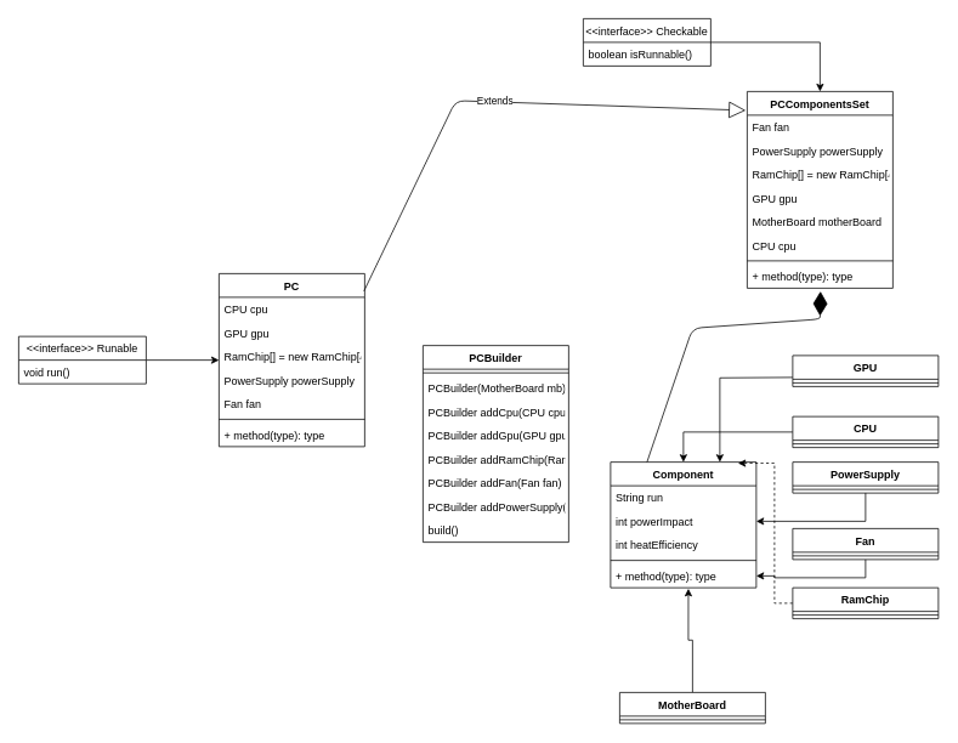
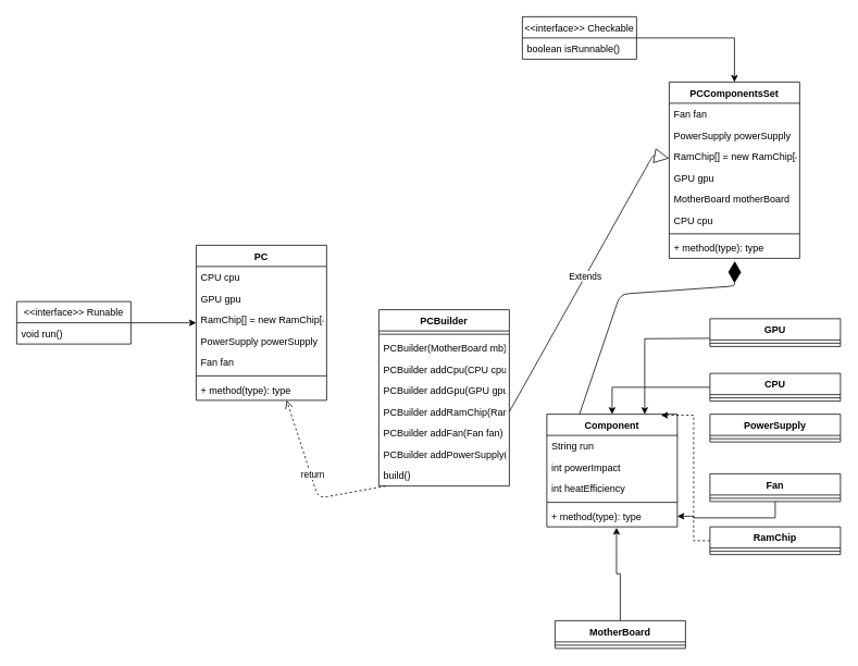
  <mxCell id="0" />
  <mxCell id="1" parent="0" />
  <mxCell id="2" value="PC" style="swimlane;fontStyle=1;align=center;verticalAlign=top;childLayout=stackLayout;horizontal=1;startSize=26;horizontalStack=0;resizeParent=1;resizeParentMax=0;resizeLast=0;collapsible=1;marginBottom=0;" vertex="1" parent="1"><mxGeometry x="240" y="300" width="160" height="190" as="geometry" /></mxCell>
  <mxCell id="3" value="CPU cpu&#10;" style="text;strokeColor=none;fillColor=none;align=left;verticalAlign=top;spacingLeft=4;spacingRight=4;overflow=hidden;rotatable=0;points=[[0,0.5],[1,0.5]];portConstraint=eastwest;" vertex="1" parent="2"><mxGeometry y="26" width="160" height="26" as="geometry" /></mxCell>
  <mxCell id="4" value="GPU gpu" style="text;strokeColor=none;fillColor=none;align=left;verticalAlign=top;spacingLeft=4;spacingRight=4;overflow=hidden;rotatable=0;points=[[0,0.5],[1,0.5]];portConstraint=eastwest;" vertex="1" parent="2"><mxGeometry y="52" width="160" height="26" as="geometry" /></mxCell>
  <mxCell id="5" value="RamChip[] = new RamChip[4]" style="text;strokeColor=none;fillColor=none;align=left;verticalAlign=top;spacingLeft=4;spacingRight=4;overflow=hidden;rotatable=0;points=[[0,0.5],[1,0.5]];portConstraint=eastwest;" vertex="1" parent="2"><mxGeometry y="78" width="160" height="26" as="geometry" /></mxCell>
  <mxCell id="6" value="PowerSupply powerSupply" style="text;strokeColor=none;fillColor=none;align=left;verticalAlign=top;spacingLeft=4;spacingRight=4;overflow=hidden;rotatable=0;points=[[0,0.5],[1,0.5]];portConstraint=eastwest;" vertex="1" parent="2"><mxGeometry y="104" width="160" height="26" as="geometry" /></mxCell>
  <mxCell id="7" value="Fan fan" style="text;strokeColor=none;fillColor=none;align=left;verticalAlign=top;spacingLeft=4;spacingRight=4;overflow=hidden;rotatable=0;points=[[0,0.5],[1,0.5]];portConstraint=eastwest;" vertex="1" parent="2"><mxGeometry y="130" width="160" height="26" as="geometry" /></mxCell>
  <mxCell id="8" value="" style="line;strokeWidth=1;fillColor=none;align=left;verticalAlign=middle;spacingTop=-1;spacingLeft=3;spacingRight=3;rotatable=0;labelPosition=right;points=[];portConstraint=eastwest;" vertex="1" parent="2"><mxGeometry y="156" width="160" height="8" as="geometry" /></mxCell>
  <mxCell id="9" value="+ method(type): type" style="text;strokeColor=none;fillColor=none;align=left;verticalAlign=top;spacingLeft=4;spacingRight=4;overflow=hidden;rotatable=0;points=[[0,0.5],[1,0.5]];portConstraint=eastwest;" vertex="1" parent="2"><mxGeometry y="164" width="160" height="26" as="geometry" /></mxCell>
  <mxCell id="10" value="PCBuilder" style="swimlane;fontStyle=1;align=center;verticalAlign=top;childLayout=stackLayout;horizontal=1;startSize=26;horizontalStack=0;resizeParent=1;resizeParentMax=0;resizeLast=0;collapsible=1;marginBottom=0;" vertex="1" parent="1"><mxGeometry x="464" y="379" width="160" height="216" as="geometry" /></mxCell>
  <mxCell id="11" value="" style="line;strokeWidth=1;fillColor=none;align=left;verticalAlign=middle;spacingTop=-1;spacingLeft=3;spacingRight=3;rotatable=0;labelPosition=right;points=[];portConstraint=eastwest;" vertex="1" parent="10"><mxGeometry y="26" width="160" height="8" as="geometry" /></mxCell>
  <mxCell id="12" value="PCBuilder(MotherBoard mb)" style="text;strokeColor=none;fillColor=none;align=left;verticalAlign=top;spacingLeft=4;spacingRight=4;overflow=hidden;rotatable=0;points=[[0,0.5],[1,0.5]];portConstraint=eastwest;" vertex="1" parent="10"><mxGeometry y="34" width="160" height="26" as="geometry" /></mxCell>
  <mxCell id="13" value="PCBuilder addCpu(CPU cpu)" style="text;strokeColor=none;fillColor=none;align=left;verticalAlign=top;spacingLeft=4;spacingRight=4;overflow=hidden;rotatable=0;points=[[0,0.5],[1,0.5]];portConstraint=eastwest;" vertex="1" parent="10"><mxGeometry y="60" width="160" height="26" as="geometry" /></mxCell>
  <mxCell id="14" value="PCBuilder addGpu(GPU gpu)" style="text;strokeColor=none;fillColor=none;align=left;verticalAlign=top;spacingLeft=4;spacingRight=4;overflow=hidden;rotatable=0;points=[[0,0.5],[1,0.5]];portConstraint=eastwest;" vertex="1" parent="10"><mxGeometry y="86" width="160" height="26" as="geometry" /></mxCell>
  <mxCell id="15" value="PCBuilder addRamChip(RamChip ramChip)" style="text;strokeColor=none;fillColor=none;align=left;verticalAlign=top;spacingLeft=4;spacingRight=4;overflow=hidden;rotatable=0;points=[[0,0.5],[1,0.5]];portConstraint=eastwest;" vertex="1" parent="10"><mxGeometry y="112" width="160" height="26" as="geometry" /></mxCell>
  <mxCell id="16" value="PCBuilder addFan(Fan fan)" style="text;strokeColor=none;fillColor=none;align=left;verticalAlign=top;spacingLeft=4;spacingRight=4;overflow=hidden;rotatable=0;points=[[0,0.5],[1,0.5]];portConstraint=eastwest;" vertex="1" parent="10"><mxGeometry y="138" width="160" height="26" as="geometry" /></mxCell>
  <mxCell id="17" value="PCBuilder addPowerSupply(PowerSupply powerSupply)" style="text;strokeColor=none;fillColor=none;align=left;verticalAlign=top;spacingLeft=4;spacingRight=4;overflow=hidden;rotatable=0;points=[[0,0.5],[1,0.5]];portConstraint=eastwest;" vertex="1" parent="10"><mxGeometry y="164" width="160" height="26" as="geometry" /></mxCell>
  <mxCell id="18" value="build()" style="text;strokeColor=none;fillColor=none;align=left;verticalAlign=top;spacingLeft=4;spacingRight=4;overflow=hidden;rotatable=0;points=[[0,0.5],[1,0.5]];portConstraint=eastwest;" vertex="1" parent="10"><mxGeometry y="190" width="160" height="26" as="geometry" /></mxCell>
  <mxCell id="19" value="Component" style="swimlane;fontStyle=1;align=center;verticalAlign=top;childLayout=stackLayout;horizontal=1;startSize=26;horizontalStack=0;resizeParent=1;resizeParentMax=0;resizeLast=0;collapsible=1;marginBottom=0;" vertex="1" parent="1"><mxGeometry x="670" y="507" width="160" height="138" as="geometry" /></mxCell>
  <mxCell id="20" value="String run" style="text;strokeColor=none;fillColor=none;align=left;verticalAlign=top;spacingLeft=4;spacingRight=4;overflow=hidden;rotatable=0;points=[[0,0.5],[1,0.5]];portConstraint=eastwest;" vertex="1" parent="19"><mxGeometry y="26" width="160" height="26" as="geometry" /></mxCell>
  <mxCell id="21" value="int powerImpact" style="text;strokeColor=none;fillColor=none;align=left;verticalAlign=top;spacingLeft=4;spacingRight=4;overflow=hidden;rotatable=0;points=[[0,0.5],[1,0.5]];portConstraint=eastwest;" vertex="1" parent="19"><mxGeometry y="52" width="160" height="26" as="geometry" /></mxCell>
  <mxCell id="22" value="int heatEfficiency" style="text;strokeColor=none;fillColor=none;align=left;verticalAlign=top;spacingLeft=4;spacingRight=4;overflow=hidden;rotatable=0;points=[[0,0.5],[1,0.5]];portConstraint=eastwest;" vertex="1" parent="19"><mxGeometry y="78" width="160" height="26" as="geometry" /></mxCell>
  <mxCell id="23" value="" style="line;strokeWidth=1;fillColor=none;align=left;verticalAlign=middle;spacingTop=-1;spacingLeft=3;spacingRight=3;rotatable=0;labelPosition=right;points=[];portConstraint=eastwest;" vertex="1" parent="19"><mxGeometry y="104" width="160" height="8" as="geometry" /></mxCell>
  <mxCell id="24" value="+ method(type): type" style="text;strokeColor=none;fillColor=none;align=left;verticalAlign=top;spacingLeft=4;spacingRight=4;overflow=hidden;rotatable=0;points=[[0,0.5],[1,0.5]];portConstraint=eastwest;" vertex="1" parent="19"><mxGeometry y="112" width="160" height="26" as="geometry" /></mxCell>
  <mxCell id="25" style="edgeStyle=orthogonalEdgeStyle;rounded=0;orthogonalLoop=1;jettySize=auto;html=1;" edge="1" parent="1" source="26" target="47"><mxGeometry relative="1" as="geometry" /></mxCell>
  <mxCell id="26" value="&lt;&lt;interface&gt;&gt; Checkable" style="swimlane;fontStyle=0;childLayout=stackLayout;horizontal=1;startSize=26;fillColor=none;horizontalStack=0;resizeParent=1;resizeParentMax=0;resizeLast=0;collapsible=1;marginBottom=0;" vertex="1" parent="1"><mxGeometry x="640" y="20" width="140" height="52" as="geometry" /></mxCell>
  <mxCell id="27" value="boolean isRunnable()" style="text;strokeColor=none;fillColor=none;align=left;verticalAlign=top;spacingLeft=4;spacingRight=4;overflow=hidden;rotatable=0;points=[[0,0.5],[1,0.5]];portConstraint=eastwest;" vertex="1" parent="26"><mxGeometry y="26" width="140" height="26" as="geometry" /></mxCell>
  <mxCell id="28" style="edgeStyle=orthogonalEdgeStyle;rounded=0;orthogonalLoop=1;jettySize=auto;html=1;" edge="1" parent="1" source="29" target="2"><mxGeometry relative="1" as="geometry" /></mxCell>
  <mxCell id="29" value="&lt;&lt;interface&gt;&gt; Runable" style="swimlane;fontStyle=0;childLayout=stackLayout;horizontal=1;startSize=26;fillColor=none;horizontalStack=0;resizeParent=1;resizeParentMax=0;resizeLast=0;collapsible=1;marginBottom=0;" vertex="1" parent="1"><mxGeometry x="20" y="369" width="140" height="52" as="geometry" /></mxCell>
  <mxCell id="30" value="void run()" style="text;strokeColor=none;fillColor=none;align=left;verticalAlign=top;spacingLeft=4;spacingRight=4;overflow=hidden;rotatable=0;points=[[0,0.5],[1,0.5]];portConstraint=eastwest;" vertex="1" parent="29"><mxGeometry y="26" width="140" height="26" as="geometry" /></mxCell>
  <mxCell id="31" style="edgeStyle=orthogonalEdgeStyle;rounded=0;orthogonalLoop=1;jettySize=auto;html=1;entryX=0.75;entryY=0;entryDx=0;entryDy=0;" edge="1" parent="1" target="19"><mxGeometry relative="1" as="geometry"><mxPoint x="870" y="414" as="sourcePoint" /></mxGeometry></mxCell>
  <mxCell id="32" value="GPU&#10;" style="swimlane;fontStyle=1;align=center;verticalAlign=top;childLayout=stackLayout;horizontal=1;startSize=26;horizontalStack=0;resizeParent=1;resizeParentMax=0;resizeLast=0;collapsible=1;marginBottom=0;" vertex="1" parent="1"><mxGeometry x="870" y="390" width="160" height="34" as="geometry" /></mxCell>
  <mxCell id="33" value="" style="line;strokeWidth=1;fillColor=none;align=left;verticalAlign=middle;spacingTop=-1;spacingLeft=3;spacingRight=3;rotatable=0;labelPosition=right;points=[];portConstraint=eastwest;" vertex="1" parent="32"><mxGeometry y="26" width="160" height="8" as="geometry" /></mxCell>
  <mxCell id="34" style="edgeStyle=orthogonalEdgeStyle;rounded=0;orthogonalLoop=1;jettySize=auto;html=1;" edge="1" parent="1" source="35" target="19"><mxGeometry relative="1" as="geometry" /></mxCell>
  <mxCell id="35" value="CPU" style="swimlane;fontStyle=1;align=center;verticalAlign=top;childLayout=stackLayout;horizontal=1;startSize=26;horizontalStack=0;resizeParent=1;resizeParentMax=0;resizeLast=0;collapsible=1;marginBottom=0;" vertex="1" parent="1"><mxGeometry x="870" y="457" width="160" height="34" as="geometry" /></mxCell>
  <mxCell id="36" value="" style="line;strokeWidth=1;fillColor=none;align=left;verticalAlign=middle;spacingTop=-1;spacingLeft=3;spacingRight=3;rotatable=0;labelPosition=right;points=[];portConstraint=eastwest;" vertex="1" parent="35"><mxGeometry y="26" width="160" height="8" as="geometry" /></mxCell>
  <mxCell id="37" style="edgeStyle=orthogonalEdgeStyle;rounded=0;orthogonalLoop=1;jettySize=auto;html=1;entryX=0.875;entryY=0.009;entryDx=0;entryDy=0;entryPerimeter=0;dashed=1;" edge="1" parent="1" source="38" target="19"><mxGeometry relative="1" as="geometry" /></mxCell>
  <mxCell id="38" value="RamChip" style="swimlane;fontStyle=1;align=center;verticalAlign=top;childLayout=stackLayout;horizontal=1;startSize=26;horizontalStack=0;resizeParent=1;resizeParentMax=0;resizeLast=0;collapsible=1;marginBottom=0;" vertex="1" parent="1"><mxGeometry x="870" y="645" width="160" height="34" as="geometry" /></mxCell>
  <mxCell id="39" value="" style="line;strokeWidth=1;fillColor=none;align=left;verticalAlign=middle;spacingTop=-1;spacingLeft=3;spacingRight=3;rotatable=0;labelPosition=right;points=[];portConstraint=eastwest;" vertex="1" parent="38"><mxGeometry y="26" width="160" height="8" as="geometry" /></mxCell>
- <mxCell id="40" style="edgeStyle=orthogonalEdgeStyle;rounded=0;orthogonalLoop=1;jettySize=auto;html=1;" edge="1" parent="1" source="41" target="21"><mxGeometry relative="1" as="geometry" /></mxCell>
  <mxCell id="41" value="PowerSupply" style="swimlane;fontStyle=1;align=center;verticalAlign=top;childLayout=stackLayout;horizontal=1;startSize=26;horizontalStack=0;resizeParent=1;resizeParentMax=0;resizeLast=0;collapsible=1;marginBottom=0;" vertex="1" parent="1"><mxGeometry x="870" y="507" width="160" height="34" as="geometry" /></mxCell>
  <mxCell id="42" value="" style="line;strokeWidth=1;fillColor=none;align=left;verticalAlign=middle;spacingTop=-1;spacingLeft=3;spacingRight=3;rotatable=0;labelPosition=right;points=[];portConstraint=eastwest;" vertex="1" parent="41"><mxGeometry y="26" width="160" height="8" as="geometry" /></mxCell>
  <mxCell id="43" style="edgeStyle=orthogonalEdgeStyle;rounded=0;orthogonalLoop=1;jettySize=auto;html=1;" edge="1" parent="1" source="44" target="24"><mxGeometry relative="1" as="geometry" /></mxCell>
  <mxCell id="44" value="Fan" style="swimlane;fontStyle=1;align=center;verticalAlign=top;childLayout=stackLayout;horizontal=1;startSize=26;horizontalStack=0;resizeParent=1;resizeParentMax=0;resizeLast=0;collapsible=1;marginBottom=0;" vertex="1" parent="1"><mxGeometry x="870" y="580" width="160" height="34" as="geometry" /></mxCell>
  <mxCell id="45" value="" style="line;strokeWidth=1;fillColor=none;align=left;verticalAlign=middle;spacingTop=-1;spacingLeft=3;spacingRight=3;rotatable=0;labelPosition=right;points=[];portConstraint=eastwest;" vertex="1" parent="44"><mxGeometry y="26" width="160" height="8" as="geometry" /></mxCell>
+ <mxCell id="46" value="return" style="html=1;verticalAlign=bottom;endArrow=open;dashed=1;endSize=8;" edge="1" parent="1" source="18" target="2"><mxGeometry relative="1" as="geometry"><mxPoint x="550" y="370" as="sourcePoint" /><mxPoint x="470" y="370" as="targetPoint" /><Array as="points"><mxPoint x="390" y="610" /></Array></mxGeometry></mxCell>
  <mxCell id="47" value="PCComponentsSet" style="swimlane;fontStyle=1;align=center;verticalAlign=top;childLayout=stackLayout;horizontal=1;startSize=26;horizontalStack=0;resizeParent=1;resizeParentMax=0;resizeLast=0;collapsible=1;marginBottom=0;" vertex="1" parent="1"><mxGeometry x="820" y="100" width="160" height="216" as="geometry" /></mxCell>
  <mxCell id="48" value="Fan fan" style="text;strokeColor=none;fillColor=none;align=left;verticalAlign=top;spacingLeft=4;spacingRight=4;overflow=hidden;rotatable=0;points=[[0,0.5],[1,0.5]];portConstraint=eastwest;" vertex="1" parent="47"><mxGeometry y="26" width="160" height="26" as="geometry" /></mxCell>
  <mxCell id="49" value="PowerSupply powerSupply" style="text;strokeColor=none;fillColor=none;align=left;verticalAlign=top;spacingLeft=4;spacingRight=4;overflow=hidden;rotatable=0;points=[[0,0.5],[1,0.5]];portConstraint=eastwest;" vertex="1" parent="47"><mxGeometry y="52" width="160" height="26" as="geometry" /></mxCell>
  <mxCell id="50" value="RamChip[] = new RamChip[4]" style="text;strokeColor=none;fillColor=none;align=left;verticalAlign=top;spacingLeft=4;spacingRight=4;overflow=hidden;rotatable=0;points=[[0,0.5],[1,0.5]];portConstraint=eastwest;" vertex="1" parent="47"><mxGeometry y="78" width="160" height="26" as="geometry" /></mxCell>
  <mxCell id="51" value="GPU gpu" style="text;strokeColor=none;fillColor=none;align=left;verticalAlign=top;spacingLeft=4;spacingRight=4;overflow=hidden;rotatable=0;points=[[0,0.5],[1,0.5]];portConstraint=eastwest;" vertex="1" parent="47"><mxGeometry y="104" width="160" height="26" as="geometry" /></mxCell>
  <mxCell id="52" value="MotherBoard motherBoard" style="text;strokeColor=none;fillColor=none;align=left;verticalAlign=top;spacingLeft=4;spacingRight=4;overflow=hidden;rotatable=0;points=[[0,0.5],[1,0.5]];portConstraint=eastwest;" vertex="1" parent="47"><mxGeometry y="130" width="160" height="26" as="geometry" /></mxCell>
  <mxCell id="53" value="CPU cpu&#10;" style="text;strokeColor=none;fillColor=none;align=left;verticalAlign=top;spacingLeft=4;spacingRight=4;overflow=hidden;rotatable=0;points=[[0,0.5],[1,0.5]];portConstraint=eastwest;" vertex="1" parent="47"><mxGeometry y="156" width="160" height="26" as="geometry" /></mxCell>
  <mxCell id="54" value="" style="line;strokeWidth=1;fillColor=none;align=left;verticalAlign=middle;spacingTop=-1;spacingLeft=3;spacingRight=3;rotatable=0;labelPosition=right;points=[];portConstraint=eastwest;" vertex="1" parent="47"><mxGeometry y="182" width="160" height="8" as="geometry" /></mxCell>
  <mxCell id="55" value="+ method(type): type" style="text;strokeColor=none;fillColor=none;align=left;verticalAlign=top;spacingLeft=4;spacingRight=4;overflow=hidden;rotatable=0;points=[[0,0.5],[1,0.5]];portConstraint=eastwest;" vertex="1" parent="47"><mxGeometry y="190" width="160" height="26" as="geometry" /></mxCell>
- <mxCell id="56" value="Extends" style="endArrow=block;endSize=16;endFill=0;html=1;exitX=0.995;exitY=0.101;exitDx=0;exitDy=0;exitPerimeter=0;entryX=-0.01;entryY=0.096;entryDx=0;entryDy=0;entryPerimeter=0;" edge="1" parent="1" source="2" target="47"><mxGeometry width="160" relative="1" as="geometry"><mxPoint x="560" y="400" as="sourcePoint" /><mxPoint x="720" y="400" as="targetPoint" /><Array as="points"><mxPoint x="500" y="110" /></Array></mxGeometry></mxCell>
+ <mxCell id="57" value="Extends" style="endArrow=block;endSize=16;endFill=0;html=1;exitX=1;exitY=0.5;exitDx=0;exitDy=0;" edge="1" parent="1" source="15" target="47"><mxGeometry width="160" relative="1" as="geometry"><mxPoint x="409.2" y="329.19" as="sourcePoint" /><mxPoint x="818.4" y="138.24" as="targetPoint" /><Array as="points"><mxPoint x="800" y="190" /></Array></mxGeometry></mxCell>
  <mxCell id="58" value="" style="endArrow=diamondThin;endFill=1;endSize=24;html=1;exitX=0.25;exitY=0;exitDx=0;exitDy=0;entryX=0.503;entryY=1.135;entryDx=0;entryDy=0;entryPerimeter=0;" edge="1" parent="1" source="19" target="55"><mxGeometry width="160" relative="1" as="geometry"><mxPoint x="560" y="330" as="sourcePoint" /><mxPoint x="720" y="330" as="targetPoint" /><Array as="points"><mxPoint x="760" y="360" /><mxPoint x="900" y="350" /></Array></mxGeometry></mxCell>
  <mxCell id="59" style="edgeStyle=orthogonalEdgeStyle;rounded=0;orthogonalLoop=1;jettySize=auto;html=1;entryX=0.534;entryY=1.038;entryDx=0;entryDy=0;entryPerimeter=0;" edge="1" parent="1" source="60" target="24"><mxGeometry relative="1" as="geometry" /></mxCell>
  <mxCell id="60" value="MotherBoard" style="swimlane;fontStyle=1;align=center;verticalAlign=top;childLayout=stackLayout;horizontal=1;startSize=26;horizontalStack=0;resizeParent=1;resizeParentMax=0;resizeLast=0;collapsible=1;marginBottom=0;" vertex="1" parent="1"><mxGeometry x="680" y="760" width="160" height="34" as="geometry" /></mxCell>
  <mxCell id="61" value="" style="line;strokeWidth=1;fillColor=none;align=left;verticalAlign=middle;spacingTop=-1;spacingLeft=3;spacingRight=3;rotatable=0;labelPosition=right;points=[];portConstraint=eastwest;" vertex="1" parent="60"><mxGeometry y="26" width="160" height="8" as="geometry" /></mxCell>
